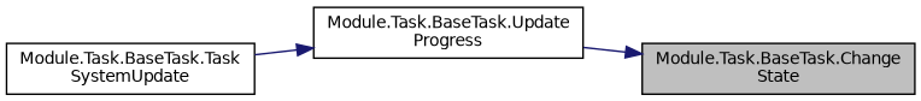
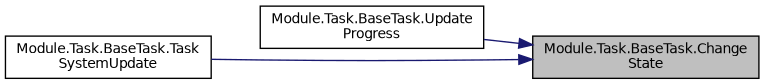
  digraph {
    rankdir=RL
    node [color=black fillcolor=white fontname=Helvetica fontsize=10 shape=record style=filled]
    edge [color=midnightblue dir=back fontname=Helvetica fontsize=10 labelfontname=Helvetica labelfontsize=10 style=solid]
    n1 [fillcolor=grey75 fontcolor=black height=0.2 label="Module.Task.BaseTask.Change\lState" width=0.4]
    n2 [height=0.2 label="Module.Task.BaseTask.Update\lProgress" width=0.4]
    n3 [height=0.2 label="Module.Task.BaseTask.Task\lSystemUpdate" width=0.4]
    n1 -> n2
-   n2 -> n3
+   n1 -> n3
  }
